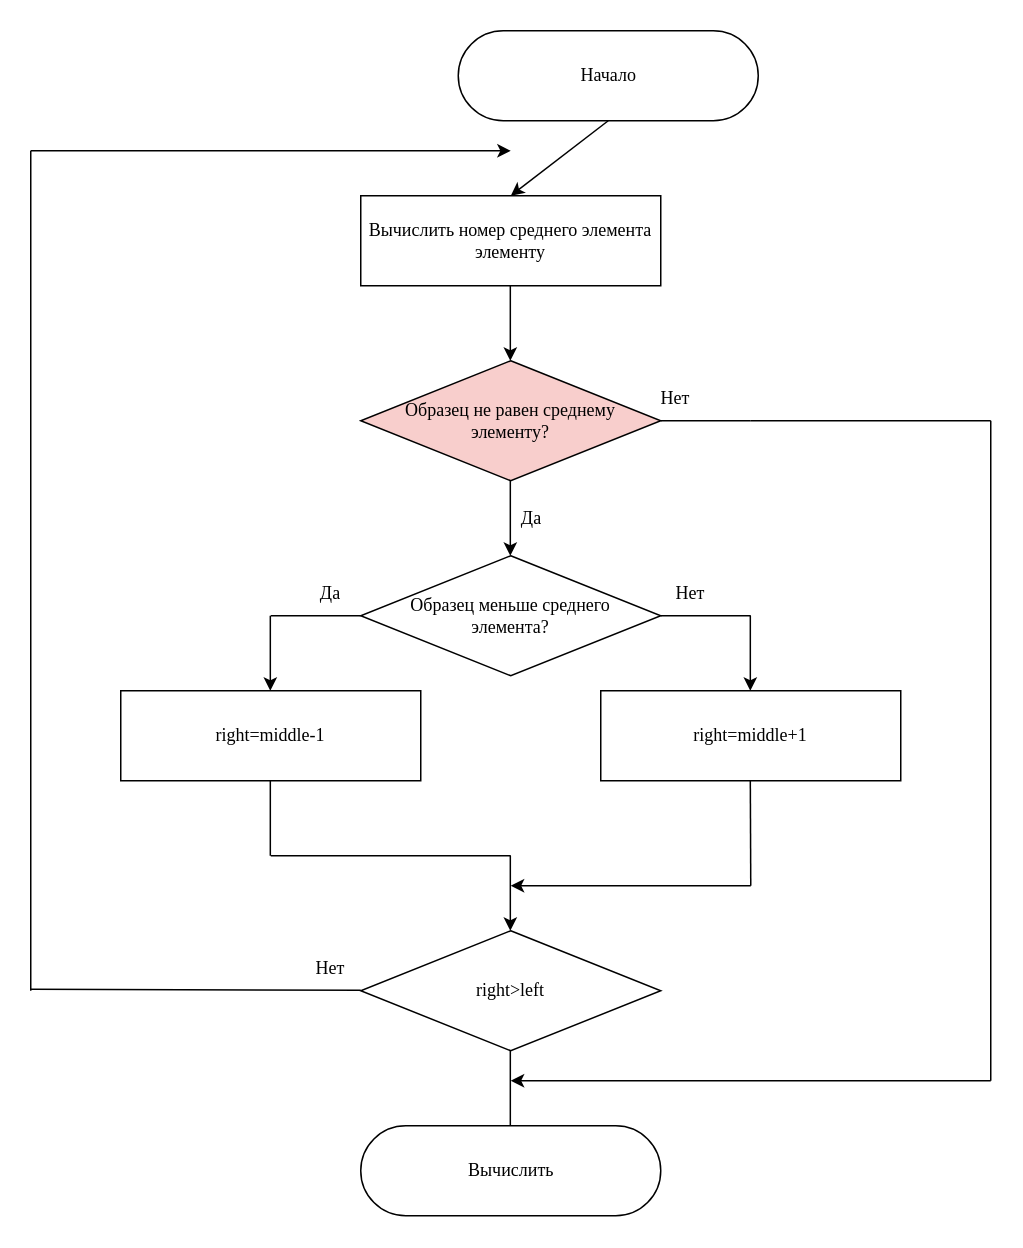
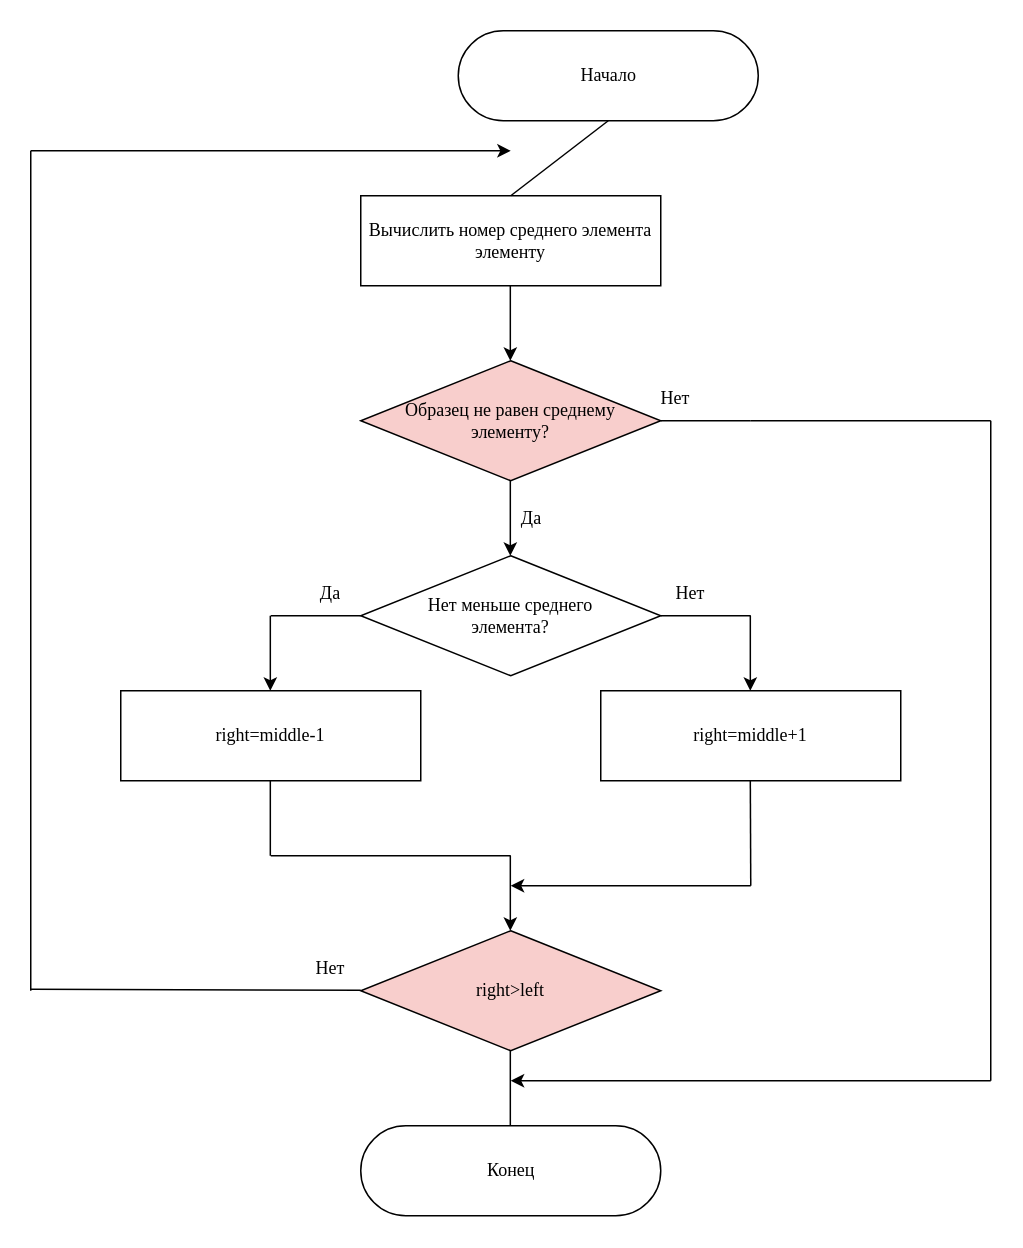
  <mxCell id="0" />
  <mxCell id="1" parent="0" />
  <mxCell id="2" value="&lt;font face=&quot;Times New Roman&quot;&gt;Начало&lt;/font&gt;" style="html=1;dashed=0;whitespace=wrap;shape=mxgraph.dfd.start" parent="1" vertex="1"><mxGeometry x="305" y="20" width="200" height="60" as="geometry" /></mxCell>
  <mxCell id="3" value="&lt;font face=&quot;Times New Roman&quot;&gt;Вычислить номер среднего элемента элементу&lt;/font&gt;" style="rounded=0;whiteSpace=wrap;html=1;" parent="1" vertex="1"><mxGeometry x="240" y="130" width="200" height="60" as="geometry" /></mxCell>
  <mxCell id="4" value="Образец не равен среднему &lt;br&gt;элементу?" style="rhombus;whiteSpace=wrap;html=1;fontFamily=Times New Roman;fillColor=#f8cecc;" parent="1" vertex="1"><mxGeometry x="240" y="240" width="200" height="80" as="geometry" /></mxCell>
  <mxCell id="5" value="" style="endArrow=none;html=1;rounded=0;entryX=0.5;entryY=0.5;entryDx=0;entryDy=30;entryPerimeter=0;" parent="1" edge="1"><mxGeometry width="50" height="50" relative="1" as="geometry"><mxPoint x="500" y="280" as="sourcePoint" /><mxPoint x="440" y="280" as="targetPoint" /></mxGeometry></mxCell>
  <mxCell id="6" value="" style="endArrow=none;html=1;rounded=0;entryX=0.5;entryY=0.5;entryDx=0;entryDy=30;entryPerimeter=0;" parent="1" edge="1"><mxGeometry width="50" height="50" relative="1" as="geometry"><mxPoint x="660" y="280" as="sourcePoint" /><mxPoint x="500" y="280" as="targetPoint" /></mxGeometry></mxCell>
  <mxCell id="7" value="Да" style="text;html=1;strokeColor=none;fillColor=none;align=center;verticalAlign=middle;whiteSpace=wrap;rounded=0;fontFamily=Times New Roman;" parent="1" vertex="1"><mxGeometry x="324" y="330" width="60" height="30" as="geometry" /></mxCell>
  <mxCell id="8" value="Нет" style="text;html=1;strokeColor=none;fillColor=none;align=center;verticalAlign=middle;whiteSpace=wrap;rounded=0;fontFamily=Times New Roman;" parent="1" vertex="1"><mxGeometry x="420" y="250" width="60" height="30" as="geometry" /></mxCell>
- <mxCell id="9" value="Образец меньше среднего &lt;br&gt;элемента?" style="rhombus;whiteSpace=wrap;html=1;fontFamily=Times New Roman;" parent="1" vertex="1"><mxGeometry x="240" y="370" width="200" height="80" as="geometry" /></mxCell>
+ <mxCell id="9" value="Нет меньше среднего &lt;br&gt;элемента?" style="rhombus;whiteSpace=wrap;html=1;fontFamily=Times New Roman;" parent="1" vertex="1"><mxGeometry x="240" y="370" width="200" height="80" as="geometry" /></mxCell>
  <mxCell id="10" value="" style="endArrow=none;html=1;rounded=0;entryX=0.5;entryY=0.5;entryDx=0;entryDy=30;entryPerimeter=0;" parent="1" edge="1"><mxGeometry width="50" height="50" relative="1" as="geometry"><mxPoint x="500" y="409.94" as="sourcePoint" /><mxPoint x="440" y="409.94" as="targetPoint" /></mxGeometry></mxCell>
  <mxCell id="11" value="Нет" style="text;html=1;strokeColor=none;fillColor=none;align=center;verticalAlign=middle;whiteSpace=wrap;rounded=0;fontFamily=Times New Roman;" parent="1" vertex="1"><mxGeometry x="430" y="380" width="60" height="30" as="geometry" /></mxCell>
  <mxCell id="12" value="" style="endArrow=none;html=1;rounded=0;entryX=0.5;entryY=0.5;entryDx=0;entryDy=30;entryPerimeter=0;" parent="1" edge="1"><mxGeometry width="50" height="50" relative="1" as="geometry"><mxPoint x="240" y="410" as="sourcePoint" /><mxPoint x="180" y="410" as="targetPoint" /></mxGeometry></mxCell>
  <mxCell id="13" value="Да" style="text;html=1;strokeColor=none;fillColor=none;align=center;verticalAlign=middle;whiteSpace=wrap;rounded=0;fontFamily=Times New Roman;" parent="1" vertex="1"><mxGeometry x="190" y="380" width="60" height="30" as="geometry" /></mxCell>
  <mxCell id="14" value="&lt;font face=&quot;Times New Roman&quot;&gt;right=middle-1&lt;/font&gt;" style="rounded=0;whiteSpace=wrap;html=1;" parent="1" vertex="1"><mxGeometry x="80" y="460" width="200" height="60" as="geometry" /></mxCell>
  <mxCell id="15" value="&lt;font face=&quot;Times New Roman&quot;&gt;right=middle+1&lt;/font&gt;" style="rounded=0;whiteSpace=wrap;html=1;" parent="1" vertex="1"><mxGeometry x="400" y="460" width="200" height="60" as="geometry" /></mxCell>
  <mxCell id="16" value="" style="endArrow=none;html=1;rounded=0;entryX=0.5;entryY=0.5;entryDx=0;entryDy=30;entryPerimeter=0;" parent="1" edge="1"><mxGeometry width="50" height="50" relative="1" as="geometry"><mxPoint x="179.71" y="570" as="sourcePoint" /><mxPoint x="179.71" y="520" as="targetPoint" /></mxGeometry></mxCell>
  <mxCell id="17" value="" style="endArrow=none;html=1;rounded=0;entryX=0.5;entryY=0.5;entryDx=0;entryDy=30;entryPerimeter=0;" parent="1" edge="1"><mxGeometry width="50" height="50" relative="1" as="geometry"><mxPoint x="500" y="590" as="sourcePoint" /><mxPoint x="499.71" y="520" as="targetPoint" /></mxGeometry></mxCell>
  <mxCell id="18" value="" style="endArrow=none;html=1;rounded=0;entryX=0.5;entryY=0.5;entryDx=0;entryDy=30;entryPerimeter=0;" parent="1" edge="1"><mxGeometry width="50" height="50" relative="1" as="geometry"><mxPoint x="340" y="570" as="sourcePoint" /><mxPoint x="180" y="570" as="targetPoint" /></mxGeometry></mxCell>
- <mxCell id="19" value="right&amp;gt;left" style="rhombus;whiteSpace=wrap;html=1;fontFamily=Times New Roman;" parent="1" vertex="1"><mxGeometry x="240" y="620" width="200" height="80" as="geometry" /></mxCell>
+ <mxCell id="19" value="right&amp;gt;left" style="rhombus;whiteSpace=wrap;html=1;fontFamily=Times New Roman;fillColor=#f8cecc;" parent="1" vertex="1"><mxGeometry x="240" y="620" width="200" height="80" as="geometry" /></mxCell>
  <mxCell id="20" value="" style="endArrow=none;html=1;rounded=0;entryX=0.5;entryY=0.5;entryDx=0;entryDy=30;entryPerimeter=0;" parent="1" edge="1"><mxGeometry width="50" height="50" relative="1" as="geometry"><mxPoint x="339.71" y="750" as="sourcePoint" /><mxPoint x="339.71" y="700" as="targetPoint" /></mxGeometry></mxCell>
  <mxCell id="21" value="" style="endArrow=none;html=1;rounded=0;" parent="1" edge="1"><mxGeometry width="50" height="50" relative="1" as="geometry"><mxPoint x="240" y="659.71" as="sourcePoint" /><mxPoint x="20" y="659" as="targetPoint" /></mxGeometry></mxCell>
  <mxCell id="22" value="Нет" style="text;html=1;strokeColor=none;fillColor=none;align=center;verticalAlign=middle;whiteSpace=wrap;rounded=0;fontFamily=Times New Roman;" parent="1" vertex="1"><mxGeometry x="190" y="630" width="60" height="30" as="geometry" /></mxCell>
- <mxCell id="23" value="&lt;font face=&quot;Times New Roman&quot;&gt;Вычислить&lt;/font&gt;" style="html=1;dashed=0;whitespace=wrap;shape=mxgraph.dfd.start" parent="1" vertex="1"><mxGeometry x="240" y="750" width="200" height="60" as="geometry" /></mxCell>
+ <mxCell id="23" value="&lt;font face=&quot;Times New Roman&quot;&gt;Конец&lt;/font&gt;" style="html=1;dashed=0;whitespace=wrap;shape=mxgraph.dfd.start" parent="1" vertex="1"><mxGeometry x="240" y="750" width="200" height="60" as="geometry" /></mxCell>
  <mxCell id="24" value="" style="endArrow=none;html=1;rounded=0;entryX=0.5;entryY=0.5;entryDx=0;entryDy=30;entryPerimeter=0;" parent="1" edge="1"><mxGeometry width="50" height="50" relative="1" as="geometry"><mxPoint x="660" y="720" as="sourcePoint" /><mxPoint x="660" y="280" as="targetPoint" /></mxGeometry></mxCell>
  <mxCell id="25" value="" style="endArrow=classic;html=1;rounded=0;fontFamily=Times New Roman;" parent="1" edge="1"><mxGeometry width="50" height="50" relative="1" as="geometry"><mxPoint x="660" y="720" as="sourcePoint" /><mxPoint x="340" y="720" as="targetPoint" /></mxGeometry></mxCell>
- <mxCell id="26" value="" style="endArrow=classic;html=1;rounded=0;fontFamily=Times New Roman;exitX=0.5;exitY=0.5;exitDx=0;exitDy=30;exitPerimeter=0;entryX=0.5;entryY=0;entryDx=0;entryDy=0;" parent="1" source="2" target="3" edge="1"><mxGeometry width="50" height="50" relative="1" as="geometry"><mxPoint x="340" y="140" as="sourcePoint" /><mxPoint x="340" y="90" as="targetPoint" /></mxGeometry></mxCell>
+ <mxCell id="26" value="" style="endArrow=none;html=1;rounded=0;fontFamily=Times New Roman;exitX=0.5;exitY=0.5;exitDx=0;exitDy=30;exitPerimeter=0;entryX=0.5;entryY=0;entryDx=0;entryDy=0;" parent="1" source="2" target="3" edge="1"><mxGeometry width="50" height="50" relative="1" as="geometry"><mxPoint x="340" y="140" as="sourcePoint" /><mxPoint x="340" y="90" as="targetPoint" /></mxGeometry></mxCell>
  <mxCell id="27" value="" style="endArrow=classic;html=1;rounded=0;fontFamily=Times New Roman;exitX=0.5;exitY=0.5;exitDx=0;exitDy=30;exitPerimeter=0;entryX=0.5;entryY=0;entryDx=0;entryDy=0;" parent="1" edge="1"><mxGeometry width="50" height="50" relative="1" as="geometry"><mxPoint x="339.71" y="190" as="sourcePoint" /><mxPoint x="339.71" y="240" as="targetPoint" /></mxGeometry></mxCell>
  <mxCell id="28" value="" style="endArrow=classic;html=1;rounded=0;fontFamily=Times New Roman;exitX=0.5;exitY=0.5;exitDx=0;exitDy=30;exitPerimeter=0;entryX=0.5;entryY=0;entryDx=0;entryDy=0;" parent="1" edge="1"><mxGeometry width="50" height="50" relative="1" as="geometry"><mxPoint x="339.71" y="320" as="sourcePoint" /><mxPoint x="339.71" y="370" as="targetPoint" /></mxGeometry></mxCell>
  <mxCell id="29" value="" style="endArrow=classic;html=1;rounded=0;fontFamily=Times New Roman;exitX=0.5;exitY=0.5;exitDx=0;exitDy=30;exitPerimeter=0;entryX=0.5;entryY=0;entryDx=0;entryDy=0;" parent="1" edge="1"><mxGeometry width="50" height="50" relative="1" as="geometry"><mxPoint x="499.71" y="410" as="sourcePoint" /><mxPoint x="499.71" y="460" as="targetPoint" /></mxGeometry></mxCell>
  <mxCell id="30" value="" style="endArrow=classic;html=1;rounded=0;fontFamily=Times New Roman;exitX=0.5;exitY=0.5;exitDx=0;exitDy=30;exitPerimeter=0;entryX=0.5;entryY=0;entryDx=0;entryDy=0;" parent="1" edge="1"><mxGeometry width="50" height="50" relative="1" as="geometry"><mxPoint x="179.71" y="410" as="sourcePoint" /><mxPoint x="179.71" y="460" as="targetPoint" /></mxGeometry></mxCell>
  <mxCell id="31" value="" style="endArrow=classic;html=1;rounded=0;fontFamily=Times New Roman;exitX=0.5;exitY=0.5;exitDx=0;exitDy=30;exitPerimeter=0;entryX=0.5;entryY=0;entryDx=0;entryDy=0;" parent="1" edge="1"><mxGeometry width="50" height="50" relative="1" as="geometry"><mxPoint x="339.71" y="570" as="sourcePoint" /><mxPoint x="339.71" y="620" as="targetPoint" /></mxGeometry></mxCell>
  <mxCell id="32" value="" style="endArrow=none;html=1;rounded=0;" parent="1" edge="1"><mxGeometry width="50" height="50" relative="1" as="geometry"><mxPoint x="20" y="660" as="sourcePoint" /><mxPoint x="20" y="100" as="targetPoint" /></mxGeometry></mxCell>
  <mxCell id="33" value="" style="endArrow=classic;html=1;rounded=0;fontFamily=Times New Roman;exitX=0.5;exitY=0.5;exitDx=0;exitDy=30;exitPerimeter=0;" parent="1" edge="1"><mxGeometry width="50" height="50" relative="1" as="geometry"><mxPoint x="20" y="100" as="sourcePoint" /><mxPoint x="340" y="100" as="targetPoint" /></mxGeometry></mxCell>
  <mxCell id="34" value="" style="endArrow=classic;html=1;rounded=0;" edge="1" parent="1"><mxGeometry width="50" height="50" relative="1" as="geometry"><mxPoint x="500" y="590" as="sourcePoint" /><mxPoint x="340" y="590" as="targetPoint" /></mxGeometry></mxCell>
